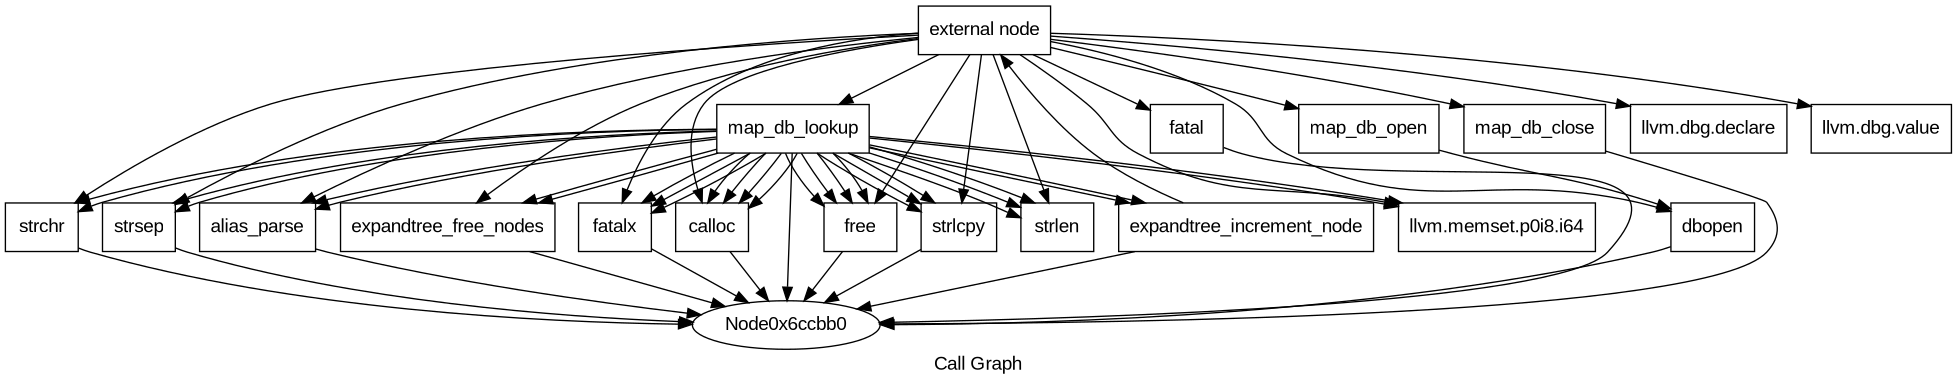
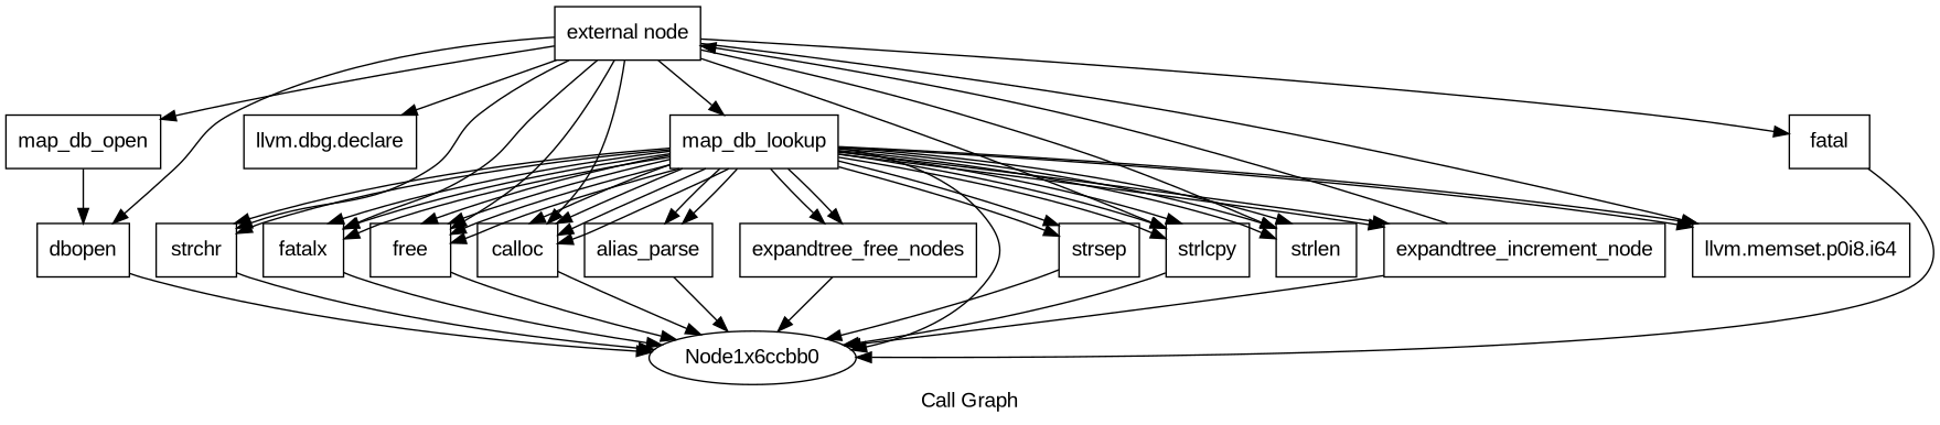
  digraph {
    fontname="Liberation Sans"
    label="Call Graph"
    node [fontname="Liberation Sans" shape=record]
    edge [fontname="Liberation Sans"]
    n1 [label="{external node}"]
    n2 [label="{map_db_open}"]
-   n3 [label="{map_db_close}"]
    n4 [label="{map_db_lookup}"]
    n5 [label="{llvm.dbg.declare}"]
    n6 [label="{free}"]
    n7 [label="{calloc}"]
    n8 [label="{fatalx}"]
    n9 [label="{strchr}"]
    n10 [label="{strsep}"]
    n11 [label="{strlen}"]
    n12 [label="{llvm.memset.p0i8.i64}"]
    n13 [label="{alias_parse}"]
    n14 [label="{expandtree_free_nodes}"]
    n15 [label="{strlcpy}"]
    n16 [label="{fatal}"]
    n17 [label="{dbopen}"]
-   n18 [label="{llvm.dbg.value}"]
-   Node0x6ccbb0 [shape=""]
+   Node0x6ccbb0 [label=Node1x6ccbb0 shape=""]
    n20 [label="{expandtree_increment_node}"]
    n1 -> n2
-   n1 -> n3
    n1 -> n4
    n1 -> n5
    n1 -> n6
    n1 -> n7
    n1 -> n8
    n1 -> n9
-   n1 -> n10
    n1 -> n11
    n1 -> n12
-   n1 -> n13
-   n1 -> n14
    n1 -> n15
    n1 -> n16
    n1 -> n17
-   n1 -> n18
    n2 -> n17
-   n3 -> Node0x6ccbb0
    n4 -> n6
    n4 -> n6
    n4 -> n6
    n4 -> n6
    n4 -> n7
    n4 -> n7
    n4 -> n7
    n4 -> n7
    n4 -> n8
    n4 -> n8
    n4 -> n8
    n4 -> n9
    n4 -> n9
    n4 -> n10
    n4 -> n10
    n4 -> n11
    n4 -> n11
    n4 -> n11
    n4 -> n12
    n4 -> n12
    n4 -> n13
    n4 -> n13
    n4 -> n14
    n4 -> n14
    n4 -> n15
    n4 -> n15
    n4 -> n15
    n4 -> Node0x6ccbb0
    n4 -> n20
    n4 -> n20
    n6 -> Node0x6ccbb0
    n7 -> Node0x6ccbb0
    n8 -> Node0x6ccbb0
    n9 -> Node0x6ccbb0
    n10 -> Node0x6ccbb0
    n13 -> Node0x6ccbb0
    n14 -> Node0x6ccbb0
    n15 -> Node0x6ccbb0
    n16 -> Node0x6ccbb0
    n17 -> Node0x6ccbb0
    n20 -> n1
    n20 -> Node0x6ccbb0
  }
